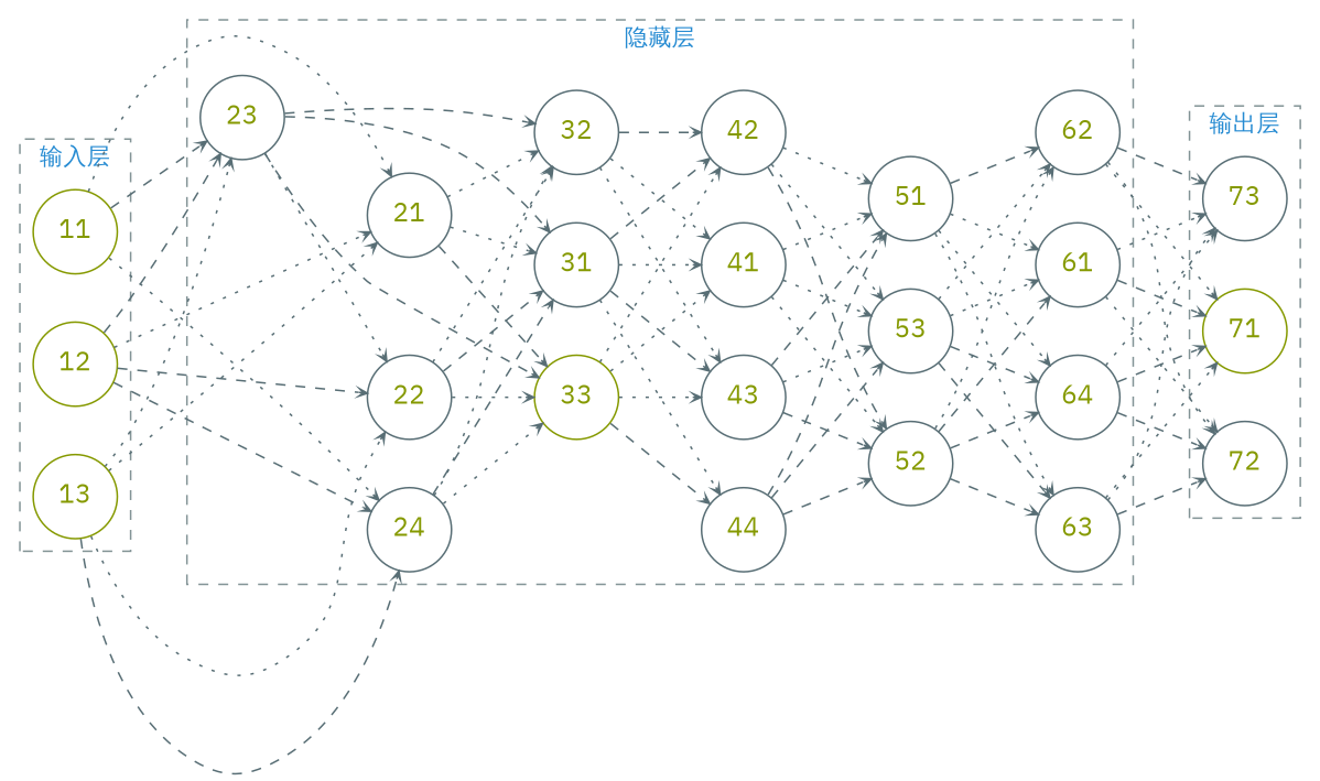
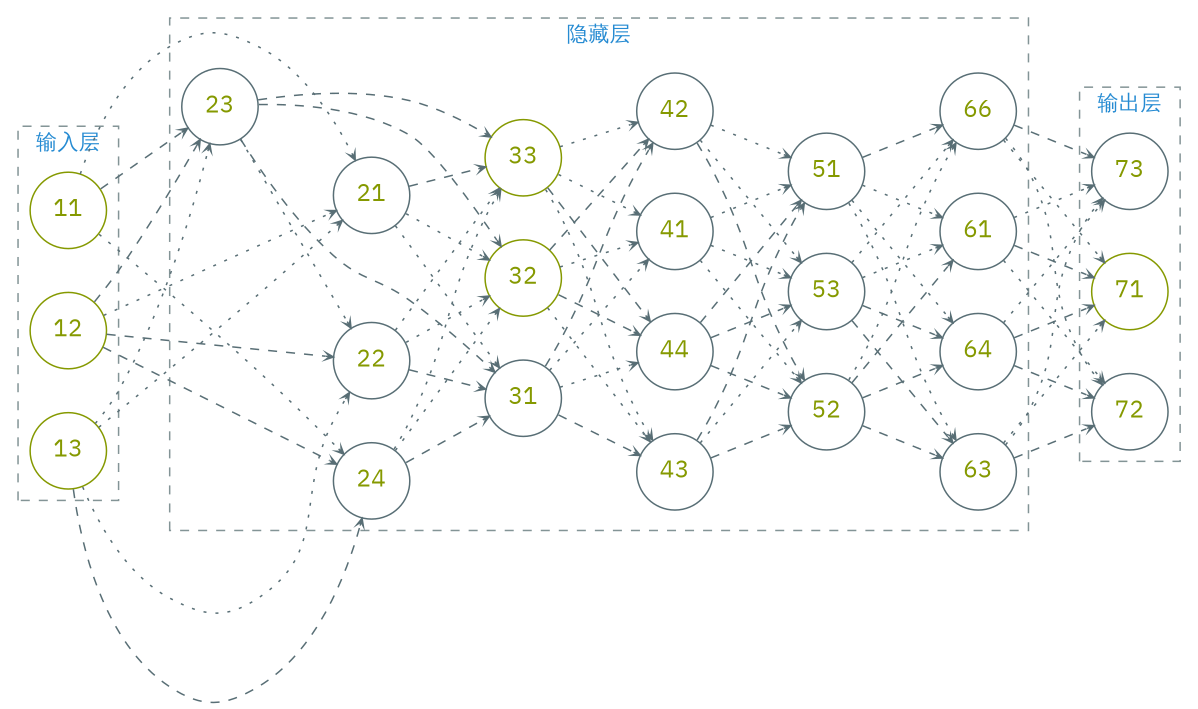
  digraph {
    fontname="IBM Plex Mono"
    nodesep=0.4
    rankdir=LR
    ranksep=0.7
    node [color="#586e75" fontcolor="#859900" fontname="IBM Plex Mono" fontsize=16 shape=circle]
    edge [arrowhead=vee arrowsize=0.5 color="#586e75" fontcolor="#839496" fontname="IBM Plex Mono" fontsize=12 style=dotted]
    11 [color="#859900"]
    12 [color="#859900"]
    13 [color="#859900"]
    21
    22
    23
    24
    31
-   32
+   32 [color="#859900"]
    33 [color="#859900"]
    41
    42
    43
    44
    51
    52
    53
    61
-   62
+   62 [label=66]
    63
    64
    71 [color="#859900"]
    72
    73
    subgraph cluster_1 {
      color="#839496"
      fontcolor="#268bd2"
      label="输入层"
      style=dashed
      11
      12
      13
    }
    subgraph cluster_2 {
      color="#839496"
      fontcolor="#268bd2"
      label="隐藏层"
      style=dashed
      21
      22
      23
      24
      31
      32
      33
      41
      42
      43
      44
      51
      52
      53
      61
      62
      63
      64
    }
    subgraph cluster_3 {
      color="#839496"
      fontcolor="#268bd2"
      label="输出层"
      style=dashed
      71
      72
      73
    }
    11 -> 21
    11 -> 23 [style=dashed]
    11 -> 24
    12 -> 21
    12 -> 22 [style=dashed]
    12 -> 23 [style=dashed]
    12 -> 24 [style=dashed]
    13 -> 21
    13 -> 22
    13 -> 23
    13 -> 24 [style=dashed]
    21 -> 31
    21 -> 32
    21 -> 33 [style=dashed]
    22 -> 31 [style=dashed]
    22 -> 32
    22 -> 33
    23 -> 22
    23 -> 31 [style=dashed]
    23 -> 32 [style=dashed]
    23 -> 33 [style=dashed]
    24 -> 31 [style=dashed]
    24 -> 32
    24 -> 33
    31 -> 41
    31 -> 42 [style=dashed]
    31 -> 43 [style=dashed]
    31 -> 44
    32 -> 41
    32 -> 42 [style=dashed]
    32 -> 43
+   32 -> 44 [style=dashed]
    33 -> 41
    33 -> 42
    33 -> 43
    33 -> 44 [style=dashed]
    41 -> 51
    41 -> 52
    41 -> 53
    42 -> 51
    42 -> 52 [style=dashed]
    42 -> 53
    43 -> 51 [style=dashed]
    43 -> 52 [style=dashed]
    43 -> 53
    44 -> 51 [style=dashed]
    44 -> 52 [style=dashed]
    44 -> 53 [style=dashed]
    51 -> 61
    51 -> 62 [style=dashed]
    51 -> 63
    51 -> 64
    52 -> 61 [style=dashed]
    52 -> 62
    52 -> 63 [style=dashed]
    52 -> 64 [style=dashed]
    53 -> 61
    53 -> 62
    53 -> 63 [style=dashed]
    53 -> 64 [style=dashed]
    61 -> 71 [style=dashed]
    61 -> 72
    61 -> 73
    62 -> 71
    62 -> 72
    62 -> 73 [style=dashed]
    63 -> 71
    63 -> 72 [style=dashed]
    63 -> 73
    64 -> 71 [style=dashed]
    64 -> 72 [style=dashed]
    64 -> 73
  }
